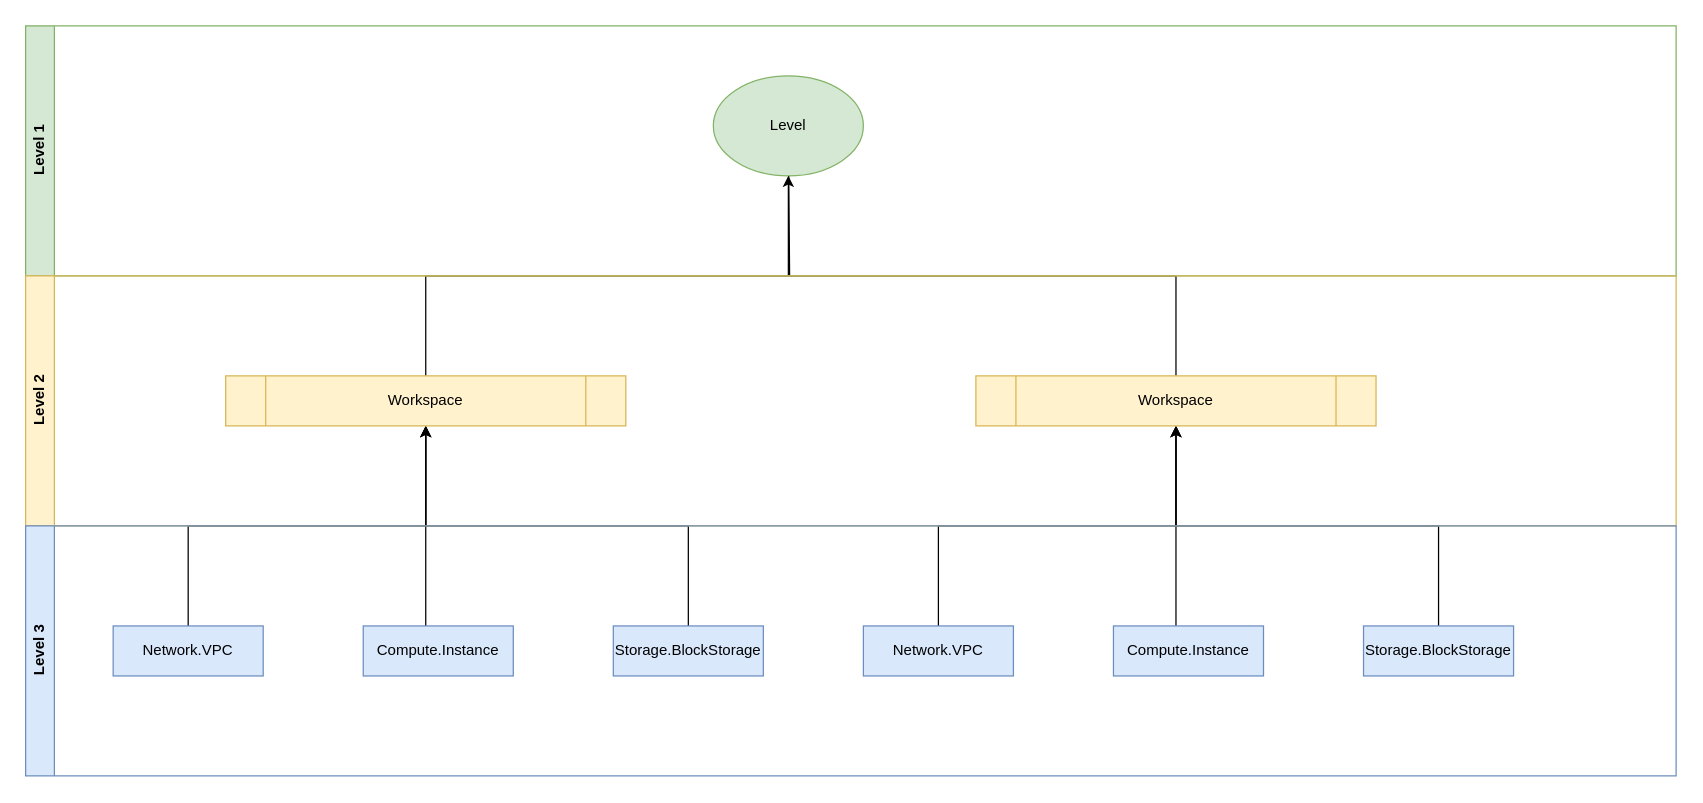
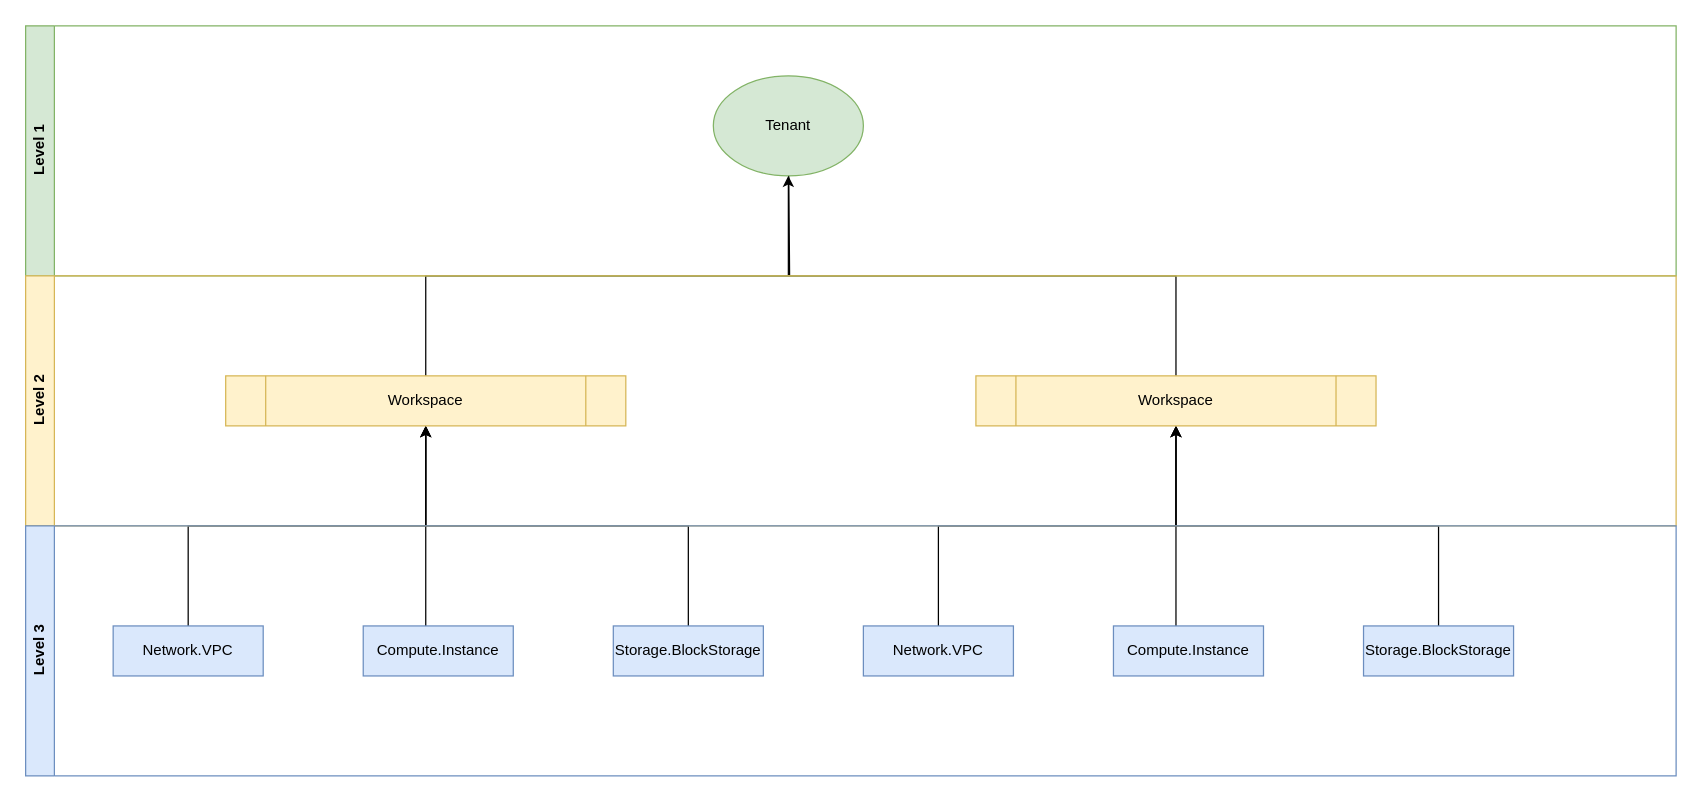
  <mxCell id="0" />
  <mxCell id="1" parent="0" />
  <mxCell id="2" style="edgeStyle=orthogonalEdgeStyle;rounded=0;orthogonalLoop=1;jettySize=auto;html=1;entryX=0.5;entryY=1;entryDx=0;entryDy=0;" edge="1" parent="1" source="20" target="6"><mxGeometry relative="1" as="geometry"><Array as="points"><mxPoint x="940" y="390" /><mxPoint x="940" y="390" /></Array></mxGeometry></mxCell>
  <mxCell id="3" style="edgeStyle=orthogonalEdgeStyle;rounded=0;orthogonalLoop=1;jettySize=auto;html=1;entryX=0.5;entryY=1;entryDx=0;entryDy=0;" edge="1" parent="1" source="21" target="6"><mxGeometry relative="1" as="geometry" /></mxCell>
  <mxCell id="4" style="edgeStyle=orthogonalEdgeStyle;rounded=0;orthogonalLoop=1;jettySize=auto;html=1;entryX=0.5;entryY=1;entryDx=0;entryDy=0;" edge="1" parent="1" source="19" target="6"><mxGeometry relative="1" as="geometry" /></mxCell>
  <mxCell id="5" style="edgeStyle=orthogonalEdgeStyle;rounded=0;orthogonalLoop=1;jettySize=auto;html=1;" edge="1" parent="1" source="6"><mxGeometry relative="1" as="geometry"><mxPoint x="630" as="targetPoint" y="100" /><Array as="points"><mxPoint x="940" y="220" /><mxPoint x="631" y="220" /></Array></mxGeometry></mxCell>
  <mxCell id="6" value="Workspace" style="shape=process;whiteSpace=wrap;html=1;backgroundOutline=1;fillColor=#fff2cc;strokeColor=#d6b656;" vertex="1" parent="1"><mxGeometry x="780" y="300" width="320" height="40" as="geometry" /></mxCell>
- <mxCell id="7" value="Level" style="ellipse;whiteSpace=wrap;html=1;fillColor=#d5e8d4;strokeColor=#82b366;" vertex="1" parent="1"><mxGeometry x="570" y="60" width="120" height="80" as="geometry" /></mxCell>
+ <mxCell id="7" value="Tenant" style="ellipse;whiteSpace=wrap;html=1;fillColor=#d5e8d4;strokeColor=#82b366;" vertex="1" parent="1"><mxGeometry x="570" y="60" width="120" height="80" as="geometry" /></mxCell>
  <mxCell id="8" style="edgeStyle=orthogonalEdgeStyle;rounded=0;orthogonalLoop=1;jettySize=auto;html=1;entryX=0.5;entryY=1;entryDx=0;entryDy=0;" edge="1" parent="1" source="17" target="12"><mxGeometry relative="1" as="geometry"><Array as="points"><mxPoint x="340" y="390" /><mxPoint x="340" y="390" /></Array></mxGeometry></mxCell>
  <mxCell id="9" style="edgeStyle=orthogonalEdgeStyle;rounded=0;orthogonalLoop=1;jettySize=auto;html=1;entryX=0.5;entryY=1;entryDx=0;entryDy=0;" edge="1" parent="1" source="18" target="12"><mxGeometry relative="1" as="geometry" /></mxCell>
  <mxCell id="10" style="edgeStyle=orthogonalEdgeStyle;rounded=0;orthogonalLoop=1;jettySize=auto;html=1;entryX=0.5;entryY=1;entryDx=0;entryDy=0;" edge="1" parent="1" source="16" target="12"><mxGeometry relative="1" as="geometry" /></mxCell>
  <mxCell id="11" style="edgeStyle=orthogonalEdgeStyle;rounded=0;orthogonalLoop=1;jettySize=auto;html=1;entryX=0.5;entryY=1;entryDx=0;entryDy=0;" edge="1" parent="1" source="12" target="7"><mxGeometry relative="1" as="geometry"><Array as="points"><mxPoint x="340" y="220" /><mxPoint x="630" y="220" /></Array></mxGeometry></mxCell>
  <mxCell id="12" value="Workspace" style="shape=process;whiteSpace=wrap;html=1;backgroundOutline=1;fillColor=#fff2cc;strokeColor=#d6b656;" vertex="1" parent="1"><mxGeometry x="180" y="300" width="320" height="40" as="geometry" /></mxCell>
  <mxCell id="13" value="Level 1" style="swimlane;horizontal=0;whiteSpace=wrap;html=1;startSize=23;fillColor=#d5e8d4;strokeColor=#82b366;" vertex="1" parent="1"><mxGeometry x="20" y="20" width="1320" height="200" as="geometry" /></mxCell>
  <mxCell id="14" value="Level 2" style="swimlane;horizontal=0;whiteSpace=wrap;html=1;startSize=23;fillColor=#fff2cc;strokeColor=#d6b656;" vertex="1" parent="1"><mxGeometry x="20" y="220" width="1320" height="200" as="geometry" /></mxCell>
  <mxCell id="15" value="Level 3" style="swimlane;horizontal=0;whiteSpace=wrap;html=1;fillColor=#dae8fc;strokeColor=#6c8ebf;startSize=23;" vertex="1" parent="1"><mxGeometry x="20" y="420" width="1320" height="200" as="geometry" /></mxCell>
  <mxCell id="16" value="Network.VPC" style="rounded=0;whiteSpace=wrap;html=1;fillColor=#dae8fc;strokeColor=#6c8ebf;" vertex="1" parent="15"><mxGeometry x="70" y="80" width="120" height="40" as="geometry" /></mxCell>
  <mxCell id="17" value="Compute.Instance" style="rounded=0;whiteSpace=wrap;html=1;fillColor=#dae8fc;strokeColor=#6c8ebf;" vertex="1" parent="15"><mxGeometry x="270" y="80" width="120" height="40" as="geometry" /></mxCell>
  <mxCell id="18" value="Storage.BlockStorage" style="rounded=0;whiteSpace=wrap;html=1;fillColor=#dae8fc;strokeColor=#6c8ebf;" vertex="1" parent="15"><mxGeometry x="470" y="80" width="120" height="40" as="geometry" /></mxCell>
  <mxCell id="19" value="Network.VPC" style="rounded=0;whiteSpace=wrap;html=1;fillColor=#dae8fc;strokeColor=#6c8ebf;" vertex="1" parent="15"><mxGeometry x="670" y="80" width="120" height="40" as="geometry" /></mxCell>
  <mxCell id="20" value="Compute.Instance" style="rounded=0;whiteSpace=wrap;html=1;fillColor=#dae8fc;strokeColor=#6c8ebf;" vertex="1" parent="15"><mxGeometry x="870" y="80" width="120" height="40" as="geometry" /></mxCell>
  <mxCell id="21" value="Storage.BlockStorage" style="rounded=0;whiteSpace=wrap;html=1;fillColor=#dae8fc;strokeColor=#6c8ebf;" vertex="1" parent="15"><mxGeometry x="1070" y="80" width="120" height="40" as="geometry" /></mxCell>
